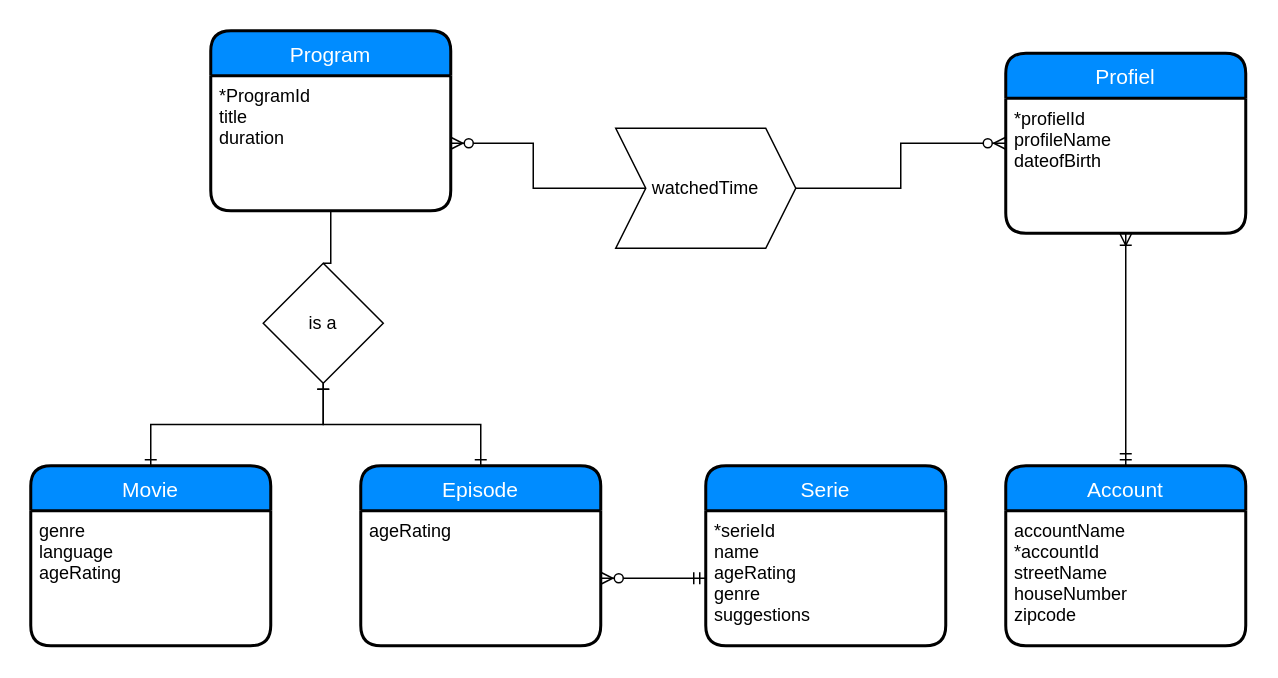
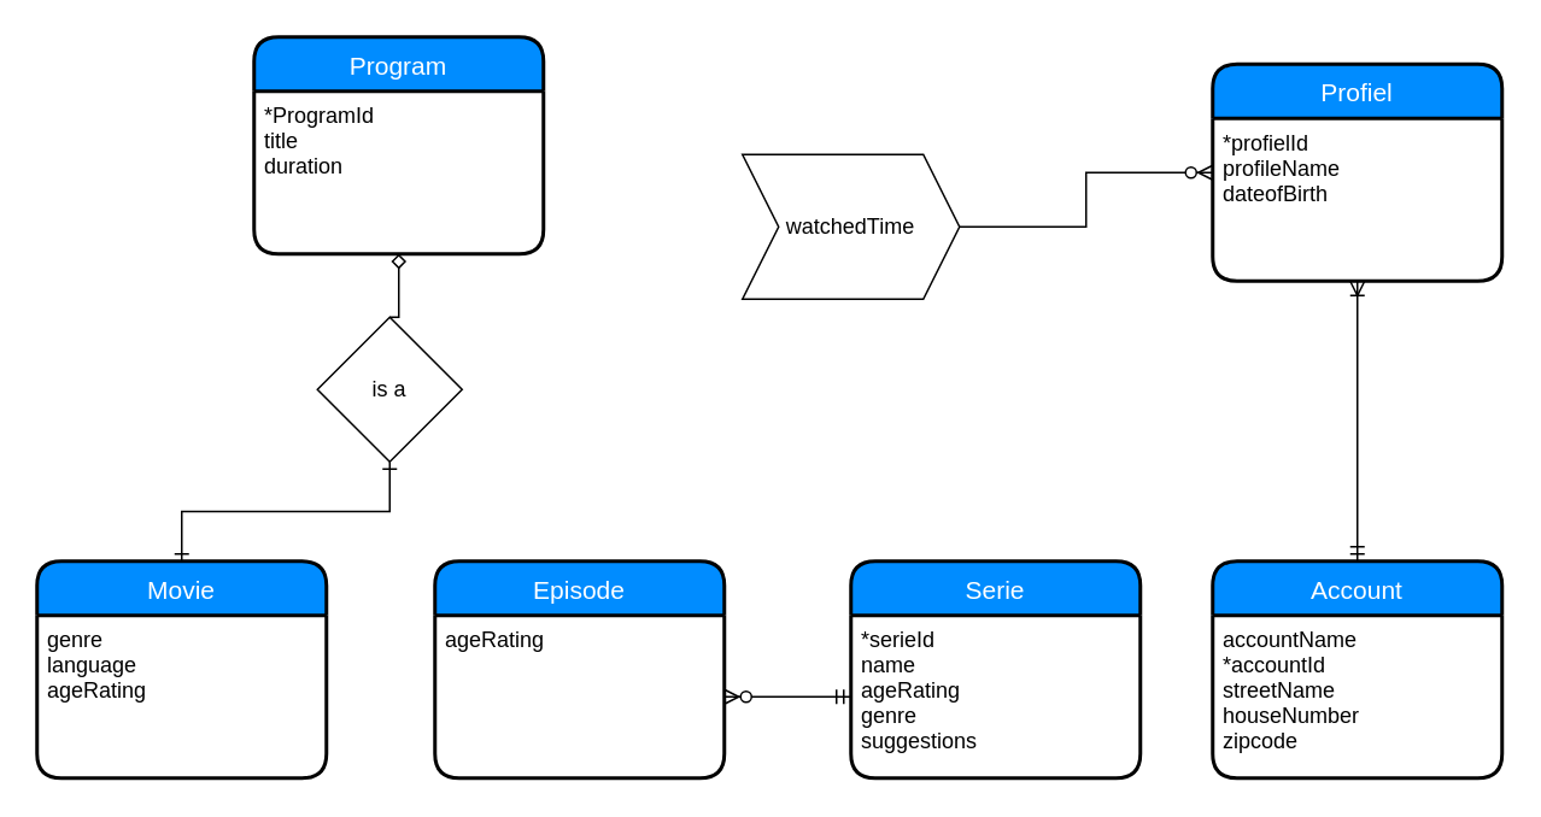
  <mxCell id="0" />
  <mxCell id="1" parent="0" />
  <mxCell id="2" value="Program" style="swimlane;childLayout=stackLayout;horizontal=1;startSize=30;horizontalStack=0;fillColor=#008cff;fontColor=#FFFFFF;rounded=1;fontSize=14;fontStyle=0;strokeWidth=2;resizeParent=0;resizeLast=1;shadow=0;dashed=0;align=center;" vertex="1" parent="1"><mxGeometry x="140" y="20" width="160" height="120" as="geometry" /></mxCell>
  <mxCell id="3" value="*ProgramId&#10;title&#10;duration" style="align=left;strokeColor=none;fillColor=none;spacingLeft=4;fontSize=12;verticalAlign=top;resizable=0;rotatable=0;part=1;" vertex="1" parent="2"><mxGeometry y="30" width="160" height="90" as="geometry" /></mxCell>
  <mxCell id="4" value="Movie" style="swimlane;childLayout=stackLayout;horizontal=1;startSize=30;horizontalStack=0;fillColor=#008cff;fontColor=#FFFFFF;rounded=1;fontSize=14;fontStyle=0;strokeWidth=2;resizeParent=0;resizeLast=1;shadow=0;dashed=0;align=center;" vertex="1" parent="1"><mxGeometry y="310" width="160" height="120" as="geometry" x="20" /></mxCell>
  <mxCell id="5" value="genre&#10;language&#10;ageRating" style="align=left;strokeColor=none;fillColor=none;spacingLeft=4;fontSize=12;verticalAlign=top;resizable=0;rotatable=0;part=1;" vertex="1" parent="4"><mxGeometry y="30" width="160" height="90" as="geometry" /></mxCell>
  <mxCell id="6" value="Episode" style="swimlane;childLayout=stackLayout;horizontal=1;startSize=30;horizontalStack=0;fillColor=#008cff;fontColor=#FFFFFF;rounded=1;fontSize=14;fontStyle=0;strokeWidth=2;resizeParent=0;resizeLast=1;shadow=0;dashed=0;align=center;" vertex="1" parent="1"><mxGeometry x="240" y="310" width="160" height="120" as="geometry" /></mxCell>
  <mxCell id="7" value="ageRating&#10;&#10;" style="align=left;strokeColor=none;fillColor=none;spacingLeft=4;fontSize=12;verticalAlign=top;resizable=0;rotatable=0;part=1;" vertex="1" parent="6"><mxGeometry y="30" width="160" height="90" as="geometry" /></mxCell>
  <mxCell id="8" style="edgeStyle=orthogonalEdgeStyle;rounded=0;orthogonalLoop=1;jettySize=auto;html=1;exitX=0.5;exitY=1;exitDx=0;exitDy=0;entryX=0.5;entryY=0;entryDx=0;entryDy=0;startArrow=ERone;startFill=0;endArrow=ERone;endFill=0;" edge="1" parent="1" source="11" target="4"><mxGeometry relative="1" as="geometry" /></mxCell>
- <mxCell id="9" style="edgeStyle=orthogonalEdgeStyle;rounded=0;orthogonalLoop=1;jettySize=auto;html=1;exitX=0.5;exitY=1;exitDx=0;exitDy=0;endArrow=ERone;endFill=0;startArrow=ERone;startFill=0;" edge="1" parent="1" source="11" target="6"><mxGeometry relative="1" as="geometry" /></mxCell>
- <mxCell id="10" style="edgeStyle=orthogonalEdgeStyle;rounded=0;orthogonalLoop=1;jettySize=auto;html=1;exitX=0.5;exitY=0;exitDx=0;exitDy=0;entryX=0.5;entryY=1;entryDx=0;entryDy=0;startArrow=none;startFill=0;endArrow=none;endFill=0;" edge="1" parent="1" source="11" target="3"><mxGeometry relative="1" as="geometry" /></mxCell>
+ <mxCell id="10" style="edgeStyle=orthogonalEdgeStyle;rounded=0;orthogonalLoop=1;jettySize=auto;html=1;exitX=0.5;exitY=0;exitDx=0;exitDy=0;entryX=0.5;entryY=1;entryDx=0;entryDy=0;startArrow=none;startFill=0;endArrow=diamond;endFill=0;" edge="1" parent="1" source="11" target="3"><mxGeometry relative="1" as="geometry" /></mxCell>
  <mxCell id="11" value="is a" style="rhombus;whiteSpace=wrap;html=1;" vertex="1" parent="1"><mxGeometry x="175" y="175" width="80" height="80" as="geometry" /></mxCell>
  <mxCell id="12" value="Serie" style="swimlane;childLayout=stackLayout;horizontal=1;startSize=30;horizontalStack=0;fillColor=#008cff;fontColor=#FFFFFF;rounded=1;fontSize=14;fontStyle=0;strokeWidth=2;resizeParent=0;resizeLast=1;shadow=0;dashed=0;align=center;" vertex="1" parent="1"><mxGeometry x="470" y="310" width="160" height="120" as="geometry" /></mxCell>
  <mxCell id="13" value="*serieId&#10;name&#10;ageRating&#10;genre&#10;suggestions" style="align=left;strokeColor=none;fillColor=none;spacingLeft=4;fontSize=12;verticalAlign=top;resizable=0;rotatable=0;part=1;" vertex="1" parent="12"><mxGeometry y="30" width="160" height="90" as="geometry" /></mxCell>
  <mxCell id="14" style="edgeStyle=orthogonalEdgeStyle;rounded=0;orthogonalLoop=1;jettySize=auto;html=1;exitX=1;exitY=0.5;exitDx=0;exitDy=0;entryX=0;entryY=0.5;entryDx=0;entryDy=0;startArrow=ERzeroToMany;startFill=1;endArrow=ERmandOne;endFill=0;" edge="1" parent="1" source="7" target="13"><mxGeometry relative="1" as="geometry" /></mxCell>
  <mxCell id="15" style="edgeStyle=orthogonalEdgeStyle;rounded=0;orthogonalLoop=1;jettySize=auto;html=1;exitX=1;exitY=0.5;exitDx=0;exitDy=0;entryX=0;entryY=0.5;entryDx=0;entryDy=0;startArrow=none;startFill=0;endArrow=ERzeroToMany;endFill=1;" edge="1" parent="1" source="16" target="21"><mxGeometry relative="1" as="geometry" /></mxCell>
  <mxCell id="16" value="watchedTime" style="shape=step;perimeter=stepPerimeter;whiteSpace=wrap;html=1;fixedSize=1;" vertex="1" parent="1"><mxGeometry x="410" y="85" width="120" height="80" as="geometry" /></mxCell>
- <mxCell id="17" style="edgeStyle=orthogonalEdgeStyle;rounded=0;orthogonalLoop=1;jettySize=auto;html=1;exitX=1;exitY=0.5;exitDx=0;exitDy=0;startArrow=ERzeroToMany;startFill=1;endArrow=none;endFill=0;" edge="1" parent="1" source="3" target="16"><mxGeometry relative="1" as="geometry" /></mxCell>
  <mxCell id="18" style="edgeStyle=orthogonalEdgeStyle;rounded=0;orthogonalLoop=1;jettySize=auto;html=1;exitX=0.5;exitY=0;exitDx=0;exitDy=0;entryX=0.5;entryY=1;entryDx=0;entryDy=0;startArrow=ERmandOne;startFill=0;endArrow=ERoneToMany;endFill=0;" edge="1" parent="1" source="19" target="21"><mxGeometry relative="1" as="geometry" /></mxCell>
  <mxCell id="19" value="Account" style="swimlane;childLayout=stackLayout;horizontal=1;startSize=30;horizontalStack=0;fillColor=#008cff;fontColor=#FFFFFF;rounded=1;fontSize=14;fontStyle=0;strokeWidth=2;resizeParent=0;resizeLast=1;shadow=0;dashed=0;align=center;" vertex="1" parent="1"><mxGeometry x="670" y="310" width="160" height="120" as="geometry" /></mxCell>
  <mxCell id="20" value="accountName&#10;*accountId&#10;streetName&#10;houseNumber&#10;zipcode" style="align=left;strokeColor=none;fillColor=none;spacingLeft=4;fontSize=12;verticalAlign=top;resizable=0;rotatable=0;part=1;" vertex="1" parent="19"><mxGeometry y="30" width="160" height="90" as="geometry" /></mxCell>
  <mxCell id="21" value="Profiel" style="swimlane;childLayout=stackLayout;horizontal=1;startSize=30;horizontalStack=0;fillColor=#008cff;fontColor=#FFFFFF;rounded=1;fontSize=14;fontStyle=0;strokeWidth=2;resizeParent=0;resizeLast=1;shadow=0;dashed=0;align=center;" vertex="1" parent="1"><mxGeometry x="670" y="35" width="160" height="120" as="geometry" /></mxCell>
  <mxCell id="22" value="*profielId&#10;profileName&#10;dateofBirth&#10;" style="align=left;strokeColor=none;fillColor=none;spacingLeft=4;fontSize=12;verticalAlign=top;resizable=0;rotatable=0;part=1;" vertex="1" parent="21"><mxGeometry y="30" width="160" height="90" as="geometry" /></mxCell>
